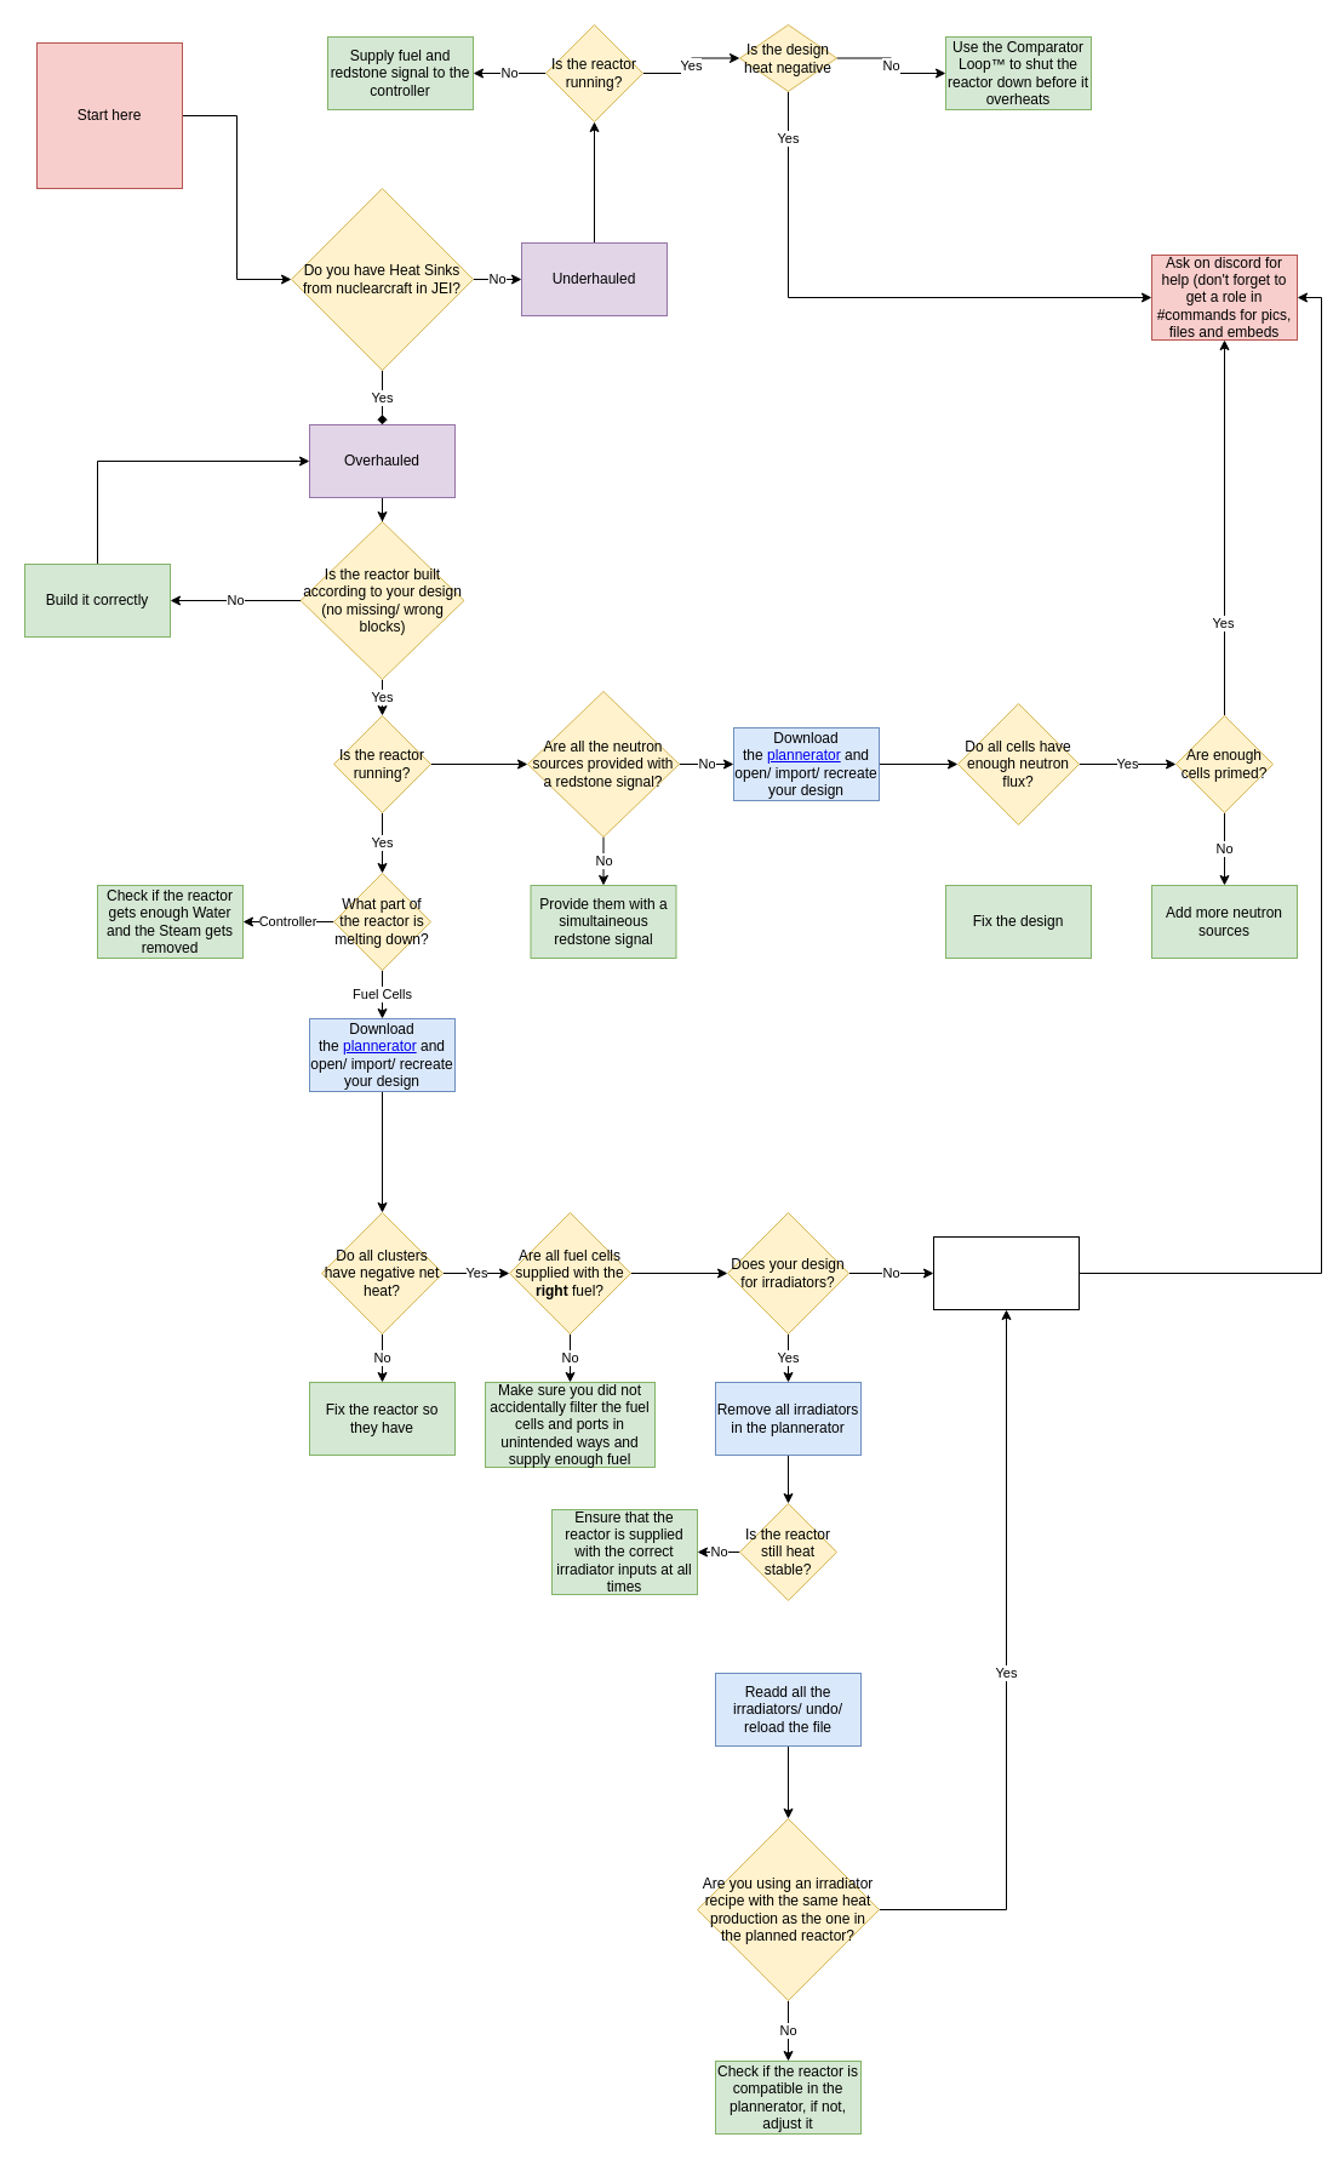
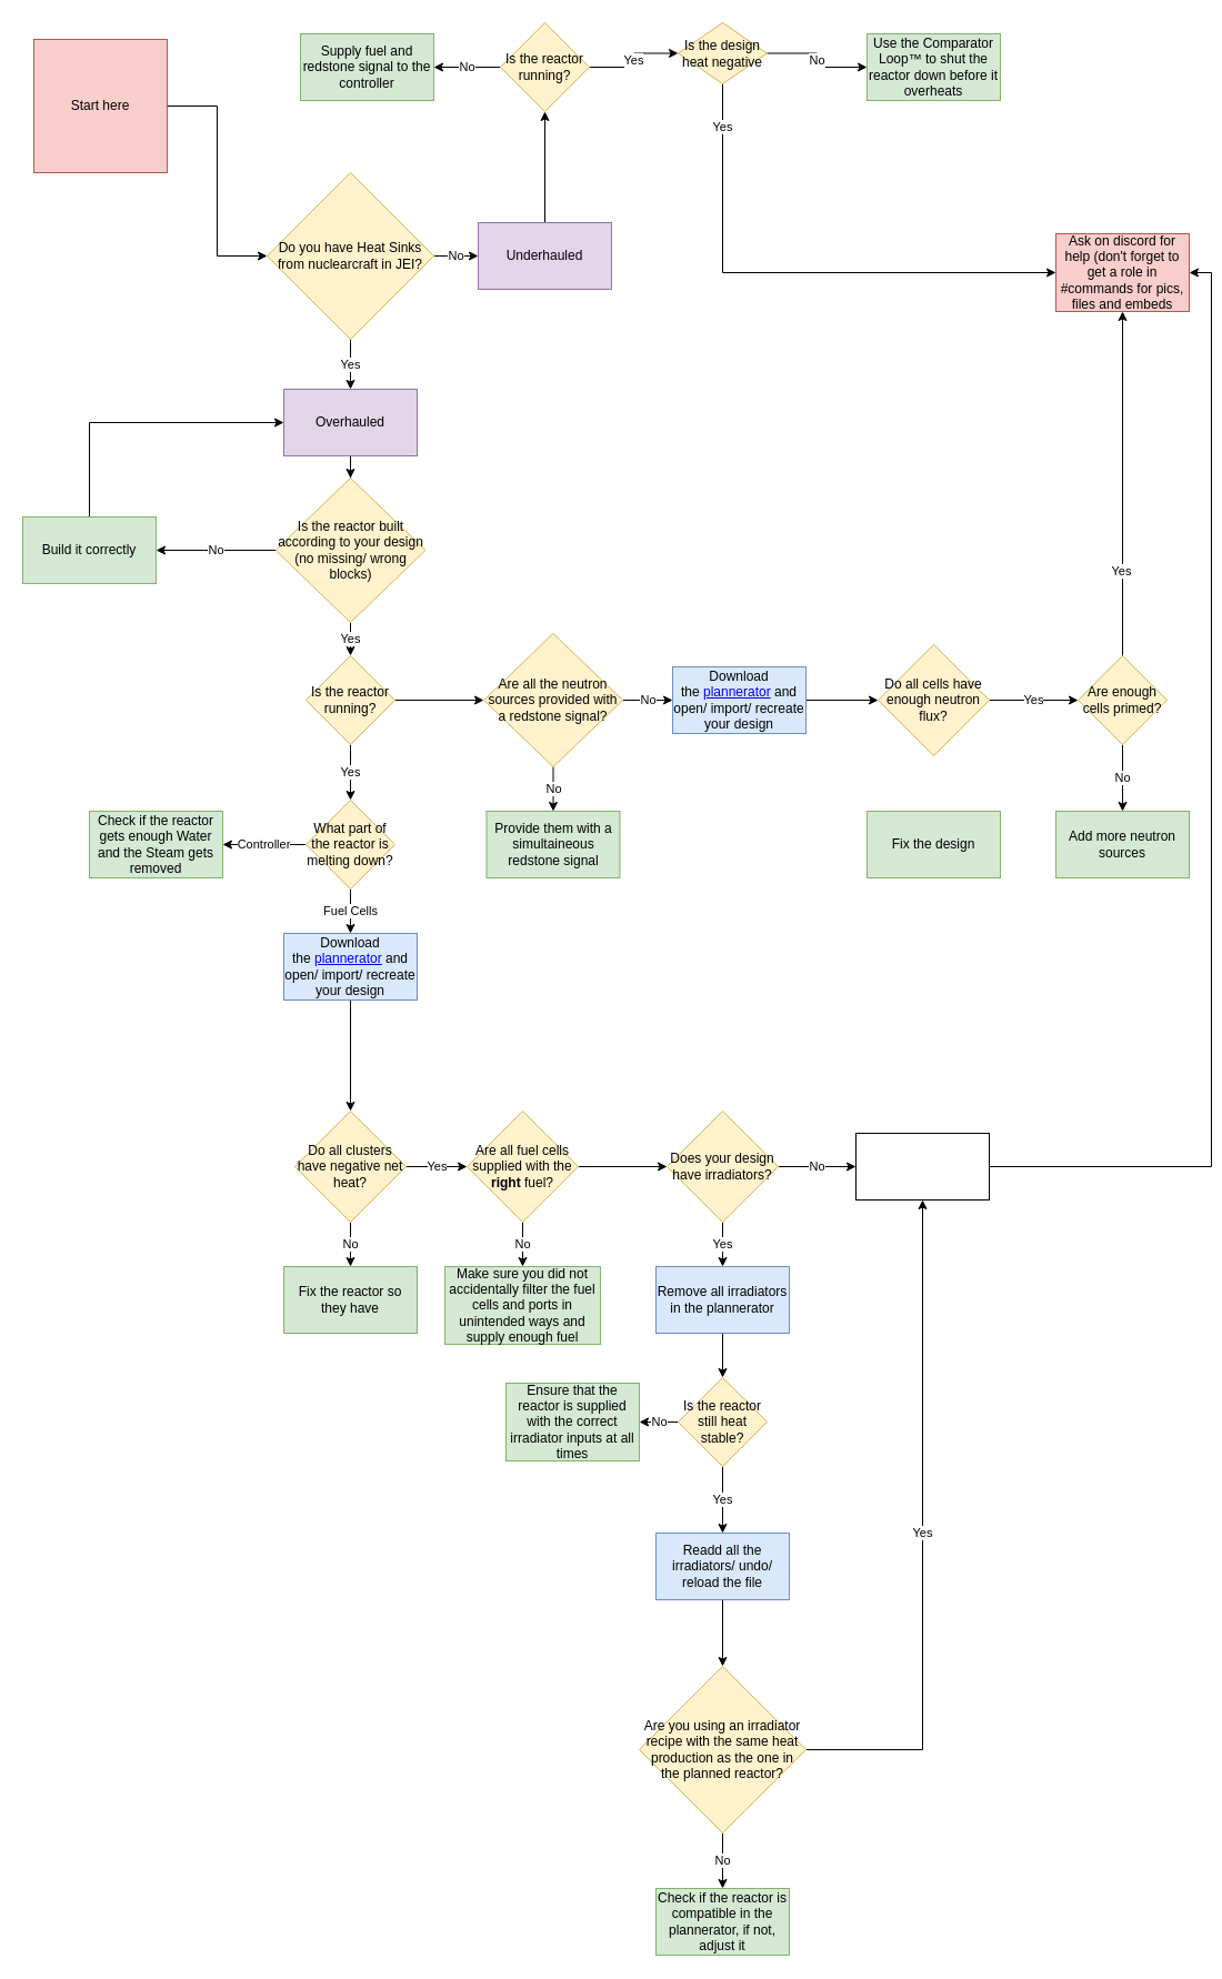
  <mxCell id="0" />
  <mxCell id="1" parent="0" />
  <mxCell id="2" value="" style="edgeStyle=orthogonalEdgeStyle;rounded=0;orthogonalLoop=1;jettySize=auto;html=1;" parent="1" source="3" target="6" edge="1"><mxGeometry relative="1" as="geometry" /></mxCell>
  <mxCell id="3" value="Start here" style="rounded=0;whiteSpace=wrap;html=1;fillColor=#f8cecc;strokeColor=#b85450;" parent="1" vertex="1"><mxGeometry x="30" y="35" width="120" height="120" as="geometry" /></mxCell>
- <mxCell id="4" value="Yes" style="edgeStyle=orthogonalEdgeStyle;rounded=0;orthogonalLoop=1;jettySize=auto;html=1;endArrow=diamond;" parent="1" source="6" target="8" edge="1"><mxGeometry relative="1" as="geometry" /></mxCell>
+ <mxCell id="4" value="Yes" style="edgeStyle=orthogonalEdgeStyle;rounded=0;orthogonalLoop=1;jettySize=auto;html=1;" parent="1" source="6" target="8" edge="1"><mxGeometry relative="1" as="geometry" /></mxCell>
  <mxCell id="5" value="No" style="edgeStyle=orthogonalEdgeStyle;rounded=0;orthogonalLoop=1;jettySize=auto;html=1;" parent="1" source="6" target="10" edge="1"><mxGeometry relative="1" as="geometry" /></mxCell>
  <mxCell id="6" value="Do you have Heat Sinks from nuclearcraft in JEI?" style="rhombus;whiteSpace=wrap;html=1;rounded=0;fillColor=#fff2cc;strokeColor=#d6b656;" parent="1" vertex="1"><mxGeometry x="240" y="155" width="150" height="150" as="geometry" /></mxCell>
  <mxCell id="7" value="" style="edgeStyle=orthogonalEdgeStyle;rounded=0;orthogonalLoop=1;jettySize=auto;html=1;" parent="1" source="8" target="47" edge="1"><mxGeometry relative="1" as="geometry" /></mxCell>
  <mxCell id="8" value="Overhauled" style="rounded=0;whiteSpace=wrap;html=1;fillColor=#e1d5e7;strokeColor=#9673a6;" parent="1" vertex="1"><mxGeometry x="255" y="350" width="120" height="60" as="geometry" /></mxCell>
  <mxCell id="9" value="" style="edgeStyle=orthogonalEdgeStyle;rounded=0;orthogonalLoop=1;jettySize=auto;html=1;" parent="1" source="10" target="52" edge="1"><mxGeometry relative="1" as="geometry" /></mxCell>
  <mxCell id="10" value="Underhauled" style="whiteSpace=wrap;html=1;rounded=0;fillColor=#e1d5e7;strokeColor=#9673a6;" parent="1" vertex="1"><mxGeometry x="430" y="200" width="120" height="60" as="geometry" /></mxCell>
  <mxCell id="11" value="Yes" style="edgeStyle=orthogonalEdgeStyle;rounded=0;orthogonalLoop=1;jettySize=auto;html=1;" parent="1" source="13" target="16" edge="1"><mxGeometry relative="1" as="geometry" /></mxCell>
  <mxCell id="12" value="" style="edgeStyle=orthogonalEdgeStyle;rounded=0;orthogonalLoop=1;jettySize=auto;html=1;" parent="1" source="13" target="61" edge="1"><mxGeometry relative="1" as="geometry" /></mxCell>
  <mxCell id="13" value="Is the reactor running?" style="rhombus;whiteSpace=wrap;html=1;rounded=0;fillColor=#fff2cc;strokeColor=#d6b656;" parent="1" vertex="1"><mxGeometry x="275" y="590" width="80" height="80" as="geometry" /></mxCell>
  <mxCell id="14" value="Controller" style="edgeStyle=orthogonalEdgeStyle;rounded=0;orthogonalLoop=1;jettySize=auto;html=1;" parent="1" source="16" target="17" edge="1"><mxGeometry relative="1" as="geometry" /></mxCell>
  <mxCell id="15" value="Fuel Cells" style="edgeStyle=orthogonalEdgeStyle;rounded=0;orthogonalLoop=1;jettySize=auto;html=1;entryX=0.5;entryY=0;entryDx=0;entryDy=0;" parent="1" source="16" target="19" edge="1"><mxGeometry relative="1" as="geometry"><mxPoint x="315" y="880" as="targetPoint" /></mxGeometry></mxCell>
  <mxCell id="16" value="What part of the reactor is melting down?" style="rhombus;whiteSpace=wrap;html=1;rounded=0;fillColor=#fff2cc;strokeColor=#d6b656;" parent="1" vertex="1"><mxGeometry x="275" y="720" width="80" height="80" as="geometry" /></mxCell>
  <mxCell id="17" value="Check if the reactor gets enough Water and the Steam gets removed" style="whiteSpace=wrap;html=1;rounded=0;fillColor=#d5e8d4;strokeColor=#82b366;" parent="1" vertex="1"><mxGeometry x="80" y="730" width="120" height="60" as="geometry" /></mxCell>
  <mxCell id="18" value="" style="edgeStyle=orthogonalEdgeStyle;rounded=0;orthogonalLoop=1;jettySize=auto;html=1;" parent="1" source="19" target="22" edge="1"><mxGeometry relative="1" as="geometry" /></mxCell>
  <mxCell id="19" value="Download the&amp;nbsp;&lt;a href=&quot;https://github.com/ThizThizzyDizzy/nc-reactor-generator/releases&quot;&gt;plannerator&lt;/a&gt;&amp;nbsp;and open/ import/ recreate your design" style="rounded=0;whiteSpace=wrap;html=1;fillColor=#dae8fc;strokeColor=#6c8ebf;" parent="1" vertex="1"><mxGeometry x="255" y="840" width="120" height="60" as="geometry" /></mxCell>
  <mxCell id="20" value="Yes" style="edgeStyle=orthogonalEdgeStyle;rounded=0;orthogonalLoop=1;jettySize=auto;html=1;" parent="1" source="22" target="25" edge="1"><mxGeometry relative="1" as="geometry" /></mxCell>
  <mxCell id="21" value="No" style="edgeStyle=orthogonalEdgeStyle;rounded=0;orthogonalLoop=1;jettySize=auto;html=1;" parent="1" source="22" target="26" edge="1"><mxGeometry relative="1" as="geometry" /></mxCell>
  <mxCell id="22" value="Do all clusters have negative net heat?" style="rhombus;whiteSpace=wrap;html=1;rounded=0;fillColor=#fff2cc;strokeColor=#d6b656;" parent="1" vertex="1"><mxGeometry x="265" y="1000" width="100" height="100" as="geometry" /></mxCell>
  <mxCell id="23" value="No" style="edgeStyle=orthogonalEdgeStyle;rounded=0;orthogonalLoop=1;jettySize=auto;html=1;" parent="1" source="25" target="27" edge="1"><mxGeometry relative="1" as="geometry" /></mxCell>
  <mxCell id="24" value="" style="edgeStyle=orthogonalEdgeStyle;rounded=0;orthogonalLoop=1;jettySize=auto;html=1;" parent="1" source="25" target="30" edge="1"><mxGeometry relative="1" as="geometry" /></mxCell>
  <mxCell id="25" value="Are all fuel cells supplied with the &lt;b&gt;right&lt;/b&gt; fuel?" style="rhombus;whiteSpace=wrap;html=1;rounded=0;fillColor=#fff2cc;strokeColor=#d6b656;" parent="1" vertex="1"><mxGeometry x="420" y="1000" width="100" height="100" as="geometry" /></mxCell>
  <mxCell id="26" value="Fix the reactor so they have" style="whiteSpace=wrap;html=1;rounded=0;fillColor=#d5e8d4;strokeColor=#82b366;" parent="1" vertex="1"><mxGeometry x="255" y="1140" width="120" height="60" as="geometry" /></mxCell>
  <mxCell id="27" value="Make sure you did not accidentally filter the fuel cells and ports in unintended ways and supply enough fuel" style="whiteSpace=wrap;html=1;rounded=0;fillColor=#d5e8d4;strokeColor=#82b366;" parent="1" vertex="1"><mxGeometry x="400" y="1140" width="140" height="70" as="geometry" /></mxCell>
  <mxCell id="28" value="Yes" style="edgeStyle=orthogonalEdgeStyle;rounded=0;orthogonalLoop=1;jettySize=auto;html=1;entryX=0.5;entryY=0;entryDx=0;entryDy=0;" parent="1" source="30" target="32" edge="1"><mxGeometry relative="1" as="geometry"><mxPoint x="650" y="1135" as="targetPoint" /></mxGeometry></mxCell>
  <mxCell id="29" value="No" style="edgeStyle=orthogonalEdgeStyle;rounded=0;orthogonalLoop=1;jettySize=auto;html=1;" parent="1" source="30" target="42" edge="1"><mxGeometry relative="1" as="geometry" /></mxCell>
- <mxCell id="30" value="Does your design for irradiators?" style="rhombus;whiteSpace=wrap;html=1;rounded=0;fillColor=#fff2cc;strokeColor=#d6b656;" parent="1" vertex="1"><mxGeometry x="600" y="1000" width="100" height="100" as="geometry" /></mxCell>
+ <mxCell id="30" value="Does your design have irradiators?" style="rhombus;whiteSpace=wrap;html=1;rounded=0;fillColor=#fff2cc;strokeColor=#d6b656;" parent="1" vertex="1"><mxGeometry x="600" y="1000" width="100" height="100" as="geometry" /></mxCell>
  <mxCell id="31" value="" style="edgeStyle=orthogonalEdgeStyle;rounded=0;orthogonalLoop=1;jettySize=auto;html=1;" parent="1" source="32" target="35" edge="1"><mxGeometry relative="1" as="geometry" /></mxCell>
  <mxCell id="32" value="Remove all irradiators in the plannerator" style="rounded=0;whiteSpace=wrap;html=1;fillColor=#dae8fc;strokeColor=#6c8ebf;" parent="1" vertex="1"><mxGeometry x="590" y="1140" width="120" height="60" as="geometry" /></mxCell>
  <mxCell id="33" value="No" style="edgeStyle=orthogonalEdgeStyle;rounded=0;orthogonalLoop=1;jettySize=auto;html=1;" parent="1" source="35" target="39" edge="1"><mxGeometry relative="1" as="geometry" /></mxCell>
+ <mxCell id="34" value="Yes" style="edgeStyle=orthogonalEdgeStyle;rounded=0;orthogonalLoop=1;jettySize=auto;html=1;" parent="1" source="35" target="44" edge="1"><mxGeometry relative="1" as="geometry" /></mxCell>
  <mxCell id="35" value="Is the reactor still heat stable?" style="rhombus;whiteSpace=wrap;html=1;rounded=0;fillColor=#fff2cc;strokeColor=#d6b656;" parent="1" vertex="1"><mxGeometry x="610" y="1240" width="80" height="80" as="geometry" /></mxCell>
  <mxCell id="36" value="No" style="edgeStyle=orthogonalEdgeStyle;rounded=0;orthogonalLoop=1;jettySize=auto;html=1;" parent="1" source="38" target="40" edge="1"><mxGeometry relative="1" as="geometry" /></mxCell>
  <mxCell id="37" value="Yes" style="edgeStyle=orthogonalEdgeStyle;rounded=0;orthogonalLoop=1;jettySize=auto;html=1;entryX=0.5;entryY=1;entryDx=0;entryDy=0;" parent="1" source="38" target="42" edge="1"><mxGeometry relative="1" as="geometry" /></mxCell>
  <mxCell id="38" value="Are you using an irradiator recipe with the same heat production as the one in the planned reactor?" style="rhombus;whiteSpace=wrap;html=1;rounded=0;fillColor=#fff2cc;strokeColor=#d6b656;" parent="1" vertex="1"><mxGeometry x="575" y="1500" width="150" height="150" as="geometry" /></mxCell>
  <mxCell id="39" value="Ensure that the reactor is supplied with the correct irradiator inputs at all times" style="whiteSpace=wrap;html=1;rounded=0;fillColor=#d5e8d4;strokeColor=#82b366;" parent="1" vertex="1"><mxGeometry x="455" y="1245" width="120" height="70" as="geometry" /></mxCell>
  <mxCell id="40" value="Check if the reactor is compatible in the plannerator, if not, adjust it" style="whiteSpace=wrap;html=1;rounded=0;fillColor=#d5e8d4;strokeColor=#82b366;" parent="1" vertex="1"><mxGeometry x="590" y="1700" width="120" height="60" as="geometry" /></mxCell>
  <mxCell id="41" style="edgeStyle=orthogonalEdgeStyle;rounded=0;orthogonalLoop=1;jettySize=auto;html=1;entryX=1;entryY=0.5;entryDx=0;entryDy=0;" parent="1" source="42" target="58" edge="1"><mxGeometry relative="1" as="geometry" /></mxCell>
  <mxCell id="42" value="" style="whiteSpace=wrap;html=1;rounded=0;" parent="1" vertex="1"><mxGeometry x="770" y="1020" width="120" height="60" as="geometry" /></mxCell>
  <mxCell id="43" value="" style="edgeStyle=orthogonalEdgeStyle;rounded=0;orthogonalLoop=1;jettySize=auto;html=1;" parent="1" source="44" target="38" edge="1"><mxGeometry relative="1" as="geometry" /></mxCell>
  <mxCell id="44" value="Readd all the irradiators/ undo/ reload the file" style="whiteSpace=wrap;html=1;rounded=0;fillColor=#dae8fc;strokeColor=#6c8ebf;" parent="1" vertex="1"><mxGeometry x="590" y="1380" width="120" height="60" as="geometry" /></mxCell>
  <mxCell id="45" value="Yes" style="edgeStyle=orthogonalEdgeStyle;rounded=0;orthogonalLoop=1;jettySize=auto;html=1;" parent="1" source="47" target="13" edge="1"><mxGeometry relative="1" as="geometry" /></mxCell>
  <mxCell id="46" value="No" style="edgeStyle=orthogonalEdgeStyle;rounded=0;orthogonalLoop=1;jettySize=auto;html=1;" parent="1" source="47" target="49" edge="1"><mxGeometry relative="1" as="geometry" /></mxCell>
  <mxCell id="47" value="Is the reactor built according to your design (no missing/ wrong blocks)" style="rhombus;whiteSpace=wrap;html=1;rounded=0;fillColor=#fff2cc;strokeColor=#d6b656;" parent="1" vertex="1"><mxGeometry x="247.5" y="430" width="135" height="130" as="geometry" /></mxCell>
  <mxCell id="48" style="edgeStyle=orthogonalEdgeStyle;rounded=0;orthogonalLoop=1;jettySize=auto;html=1;entryX=0;entryY=0.5;entryDx=0;entryDy=0;" parent="1" source="49" target="8" edge="1"><mxGeometry relative="1" as="geometry"><Array as="points"><mxPoint x="80" y="380" /></Array></mxGeometry></mxCell>
  <mxCell id="49" value="Build it correctly" style="whiteSpace=wrap;html=1;rounded=0;fillColor=#d5e8d4;strokeColor=#82b366;" parent="1" vertex="1"><mxGeometry x="20" y="465" width="120" height="60" as="geometry" /></mxCell>
  <mxCell id="50" value="No" style="edgeStyle=orthogonalEdgeStyle;rounded=0;orthogonalLoop=1;jettySize=auto;html=1;" parent="1" source="52" target="53" edge="1"><mxGeometry relative="1" as="geometry" /></mxCell>
  <mxCell id="51" value="Yes" style="edgeStyle=orthogonalEdgeStyle;rounded=0;orthogonalLoop=1;jettySize=auto;html=1;" parent="1" source="52" target="56" edge="1"><mxGeometry relative="1" as="geometry" /></mxCell>
  <mxCell id="52" value="Is the reactor running?" style="rhombus;whiteSpace=wrap;html=1;rounded=0;fillColor=#fff2cc;strokeColor=#d6b656;" parent="1" vertex="1"><mxGeometry x="450" y="20" width="80" height="80" as="geometry" /></mxCell>
  <mxCell id="53" value="Supply fuel and redstone signal to the controller" style="whiteSpace=wrap;html=1;rounded=0;fillColor=#d5e8d4;strokeColor=#82b366;" parent="1" vertex="1"><mxGeometry x="270" y="30" width="120" height="60" as="geometry" /></mxCell>
  <mxCell id="54" value="No" style="edgeStyle=orthogonalEdgeStyle;rounded=0;orthogonalLoop=1;jettySize=auto;html=1;entryX=0;entryY=0.5;entryDx=0;entryDy=0;" parent="1" source="56" target="57" edge="1"><mxGeometry relative="1" as="geometry"><mxPoint x="770" y="60" as="targetPoint" /></mxGeometry></mxCell>
  <mxCell id="55" value="Yes" style="edgeStyle=orthogonalEdgeStyle;rounded=0;orthogonalLoop=1;jettySize=auto;html=1;entryX=0;entryY=0.5;entryDx=0;entryDy=0;" parent="1" source="56" target="58" edge="1"><mxGeometry x="-0.835" relative="1" as="geometry"><Array as="points"><mxPoint x="650" y="245" /></Array><mxPoint as="offset" /></mxGeometry></mxCell>
  <mxCell id="56" value="Is the design heat negative" style="rhombus;whiteSpace=wrap;html=1;rounded=0;fillColor=#fff2cc;strokeColor=#d6b656;" parent="1" vertex="1"><mxGeometry x="610" y="20" width="80" height="55" as="geometry" /></mxCell>
  <mxCell id="57" value="Use the Comparator Loop™ to shut the reactor down before it overheats" style="rounded=0;whiteSpace=wrap;html=1;fillColor=#d5e8d4;strokeColor=#82b366;" parent="1" vertex="1"><mxGeometry x="780" y="30" width="120" height="60" as="geometry" /></mxCell>
  <mxCell id="58" value="Ask on discord for help (don't forget to get a role in #commands for pics, files and embeds" style="whiteSpace=wrap;html=1;rounded=0;fillColor=#f8cecc;strokeColor=#b85450;" parent="1" vertex="1"><mxGeometry x="950" y="210" width="120" height="70" as="geometry" /></mxCell>
  <mxCell id="59" value="No" style="edgeStyle=orthogonalEdgeStyle;rounded=0;orthogonalLoop=1;jettySize=auto;html=1;" parent="1" source="61" target="62" edge="1"><mxGeometry relative="1" as="geometry" /></mxCell>
  <mxCell id="60" value="No" style="edgeStyle=orthogonalEdgeStyle;rounded=0;orthogonalLoop=1;jettySize=auto;html=1;" parent="1" source="61" target="64" edge="1"><mxGeometry relative="1" as="geometry" /></mxCell>
  <mxCell id="61" value="Are all the neutron sources provided with a redstone signal?" style="rhombus;whiteSpace=wrap;html=1;rounded=0;fillColor=#fff2cc;strokeColor=#d6b656;" parent="1" vertex="1"><mxGeometry x="435" y="570" width="125" height="120" as="geometry" /></mxCell>
  <mxCell id="62" value="Provide them with a simultaineous redstone signal" style="whiteSpace=wrap;html=1;rounded=0;fillColor=#d5e8d4;strokeColor=#82b366;" parent="1" vertex="1"><mxGeometry x="437.5" y="730" width="120" height="60" as="geometry" /></mxCell>
  <mxCell id="63" value="" style="edgeStyle=orthogonalEdgeStyle;rounded=0;orthogonalLoop=1;jettySize=auto;html=1;" parent="1" source="64" target="66" edge="1"><mxGeometry relative="1" as="geometry" /></mxCell>
  <mxCell id="64" value="Download the&amp;nbsp;&lt;a href=&quot;https://github.com/ThizThizzyDizzy/nc-reactor-generator/releases&quot;&gt;plannerator&lt;/a&gt;&amp;nbsp;and open/ import/ recreate your design" style="rounded=0;whiteSpace=wrap;html=1;fillColor=#dae8fc;strokeColor=#6c8ebf;" parent="1" vertex="1"><mxGeometry x="605" y="600" width="120" height="60" as="geometry" /></mxCell>
  <mxCell id="65" value="Yes" style="edgeStyle=orthogonalEdgeStyle;rounded=0;orthogonalLoop=1;jettySize=auto;html=1;" parent="1" source="66" target="71" edge="1"><mxGeometry relative="1" as="geometry" /></mxCell>
  <mxCell id="66" value="Do all cells have enough neutron flux?" style="rhombus;whiteSpace=wrap;html=1;rounded=0;fillColor=#fff2cc;strokeColor=#d6b656;" parent="1" vertex="1"><mxGeometry x="790" y="580" width="100" height="100" as="geometry" /></mxCell>
  <mxCell id="67" value="Fix the design" style="whiteSpace=wrap;html=1;rounded=0;fillColor=#d5e8d4;strokeColor=#82b366;" parent="1" vertex="1"><mxGeometry x="780" y="730" width="120" height="60" as="geometry" /></mxCell>
  <mxCell id="68" value="No" style="edgeStyle=orthogonalEdgeStyle;rounded=0;orthogonalLoop=1;jettySize=auto;html=1;" parent="1" source="71" target="72" edge="1"><mxGeometry relative="1" as="geometry" /></mxCell>
  <mxCell id="69" style="edgeStyle=orthogonalEdgeStyle;rounded=0;orthogonalLoop=1;jettySize=auto;html=1;" parent="1" source="71" target="58" edge="1"><mxGeometry relative="1" as="geometry" /></mxCell>
  <mxCell id="70" value="Yes" style="edgeLabel;html=1;align=center;verticalAlign=middle;resizable=0;points=[];" parent="69" vertex="1" connectable="0"><mxGeometry x="-0.502" y="2" relative="1" as="geometry"><mxPoint as="offset" /></mxGeometry></mxCell>
  <mxCell id="71" value="Are enough cells primed?" style="rhombus;whiteSpace=wrap;html=1;rounded=0;fillColor=#fff2cc;strokeColor=#d6b656;" parent="1" vertex="1"><mxGeometry x="970" y="590" width="80" height="80" as="geometry" /></mxCell>
  <mxCell id="72" value="Add more neutron sources" style="whiteSpace=wrap;html=1;rounded=0;fillColor=#d5e8d4;strokeColor=#82b366;" parent="1" vertex="1"><mxGeometry x="950" y="730" width="120" height="60" as="geometry" /></mxCell>
